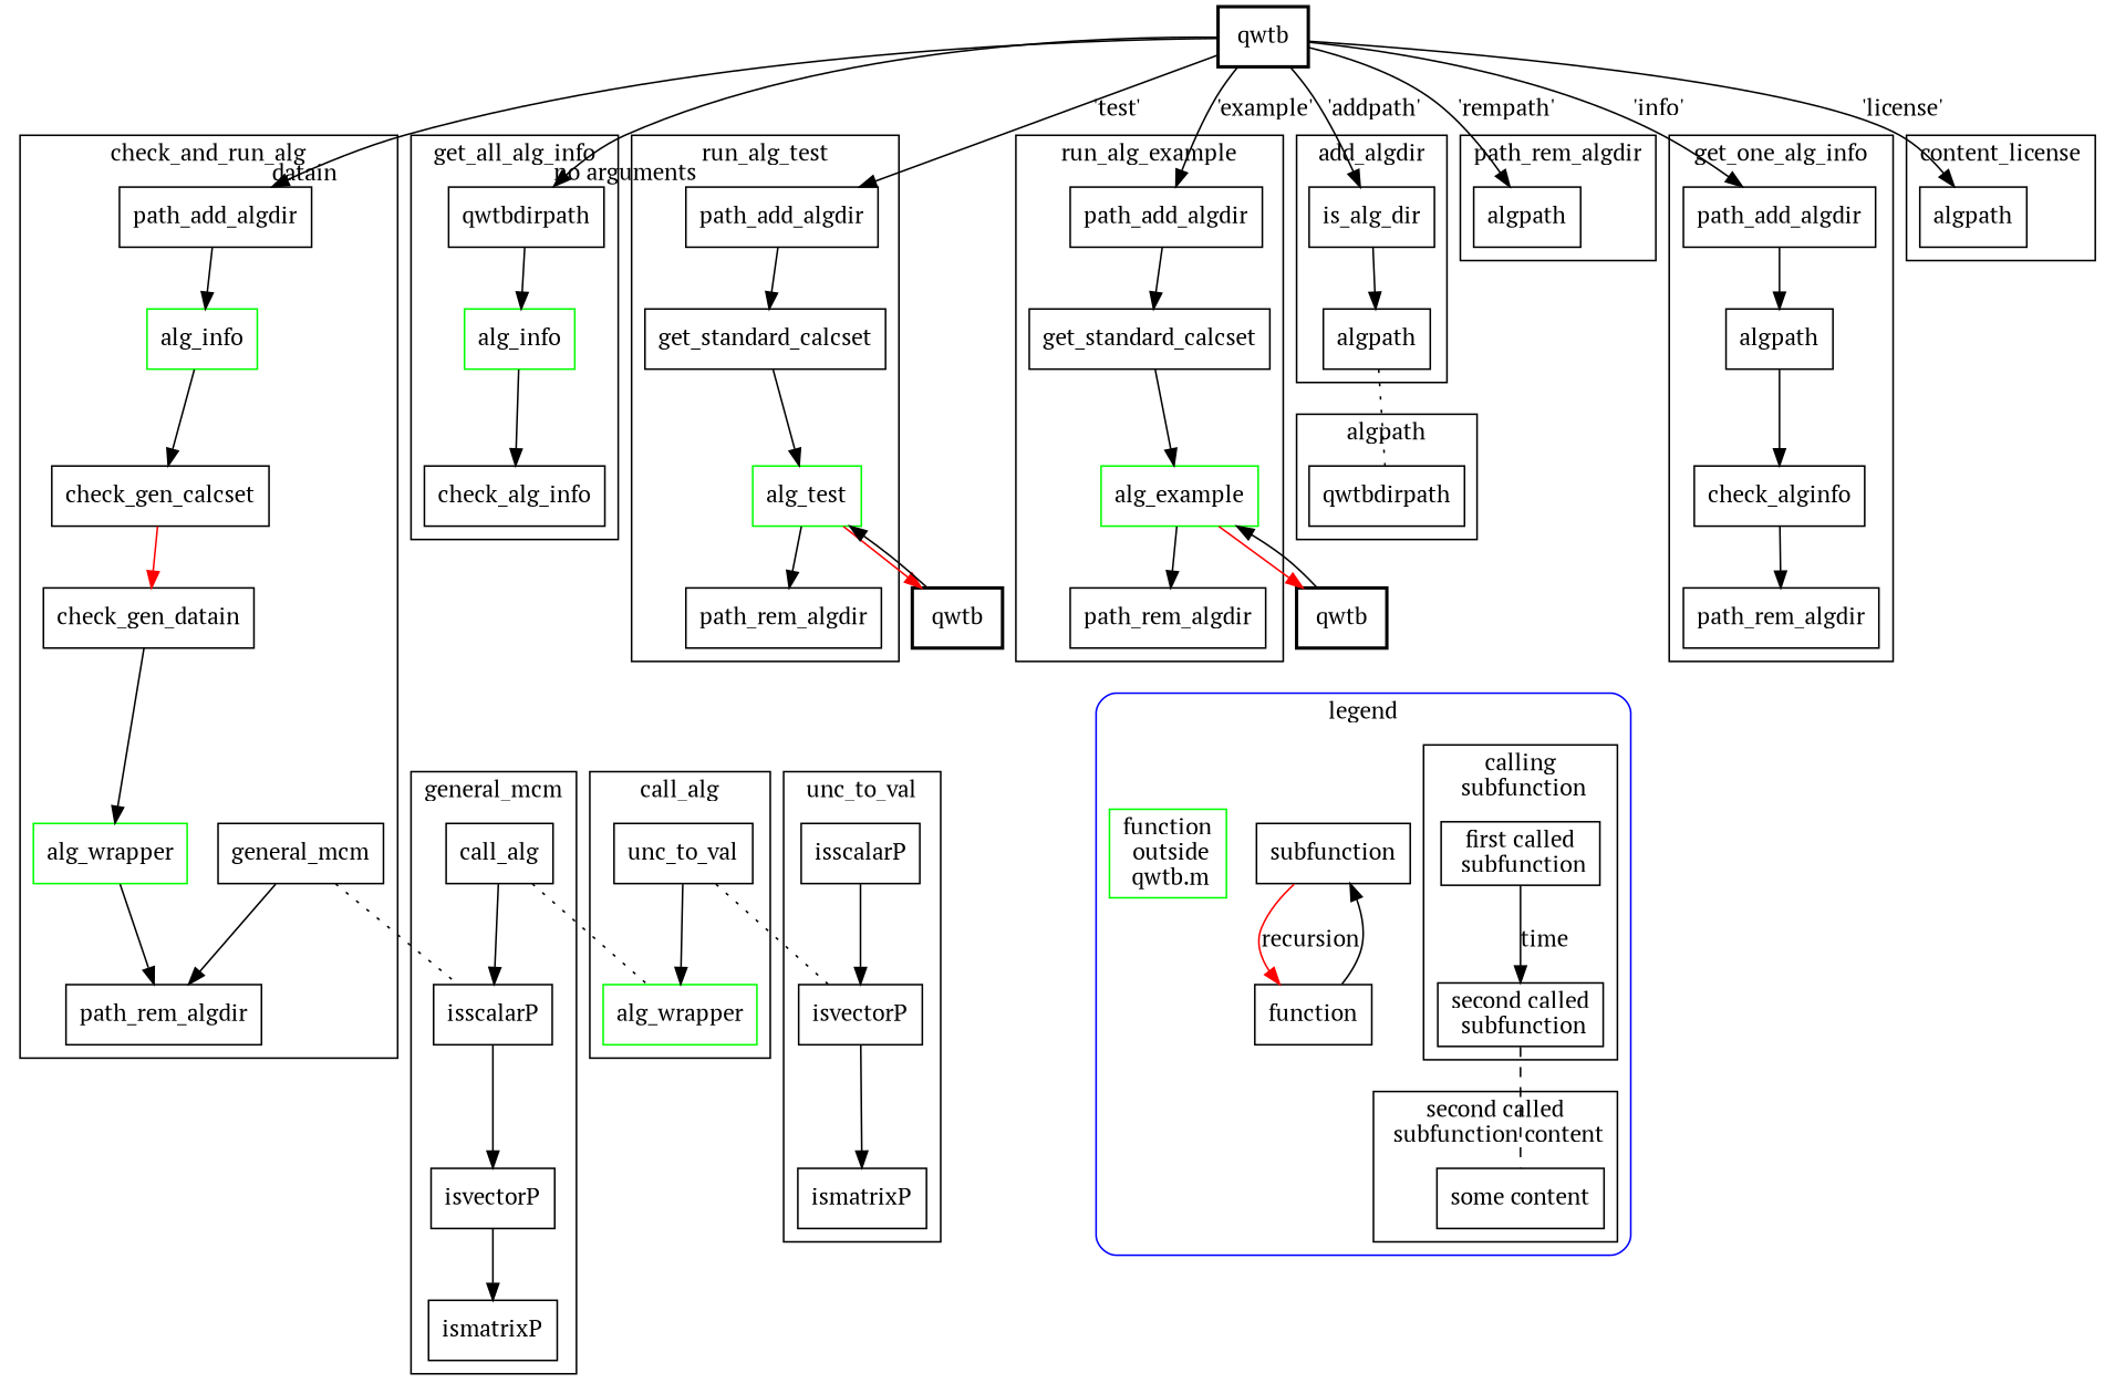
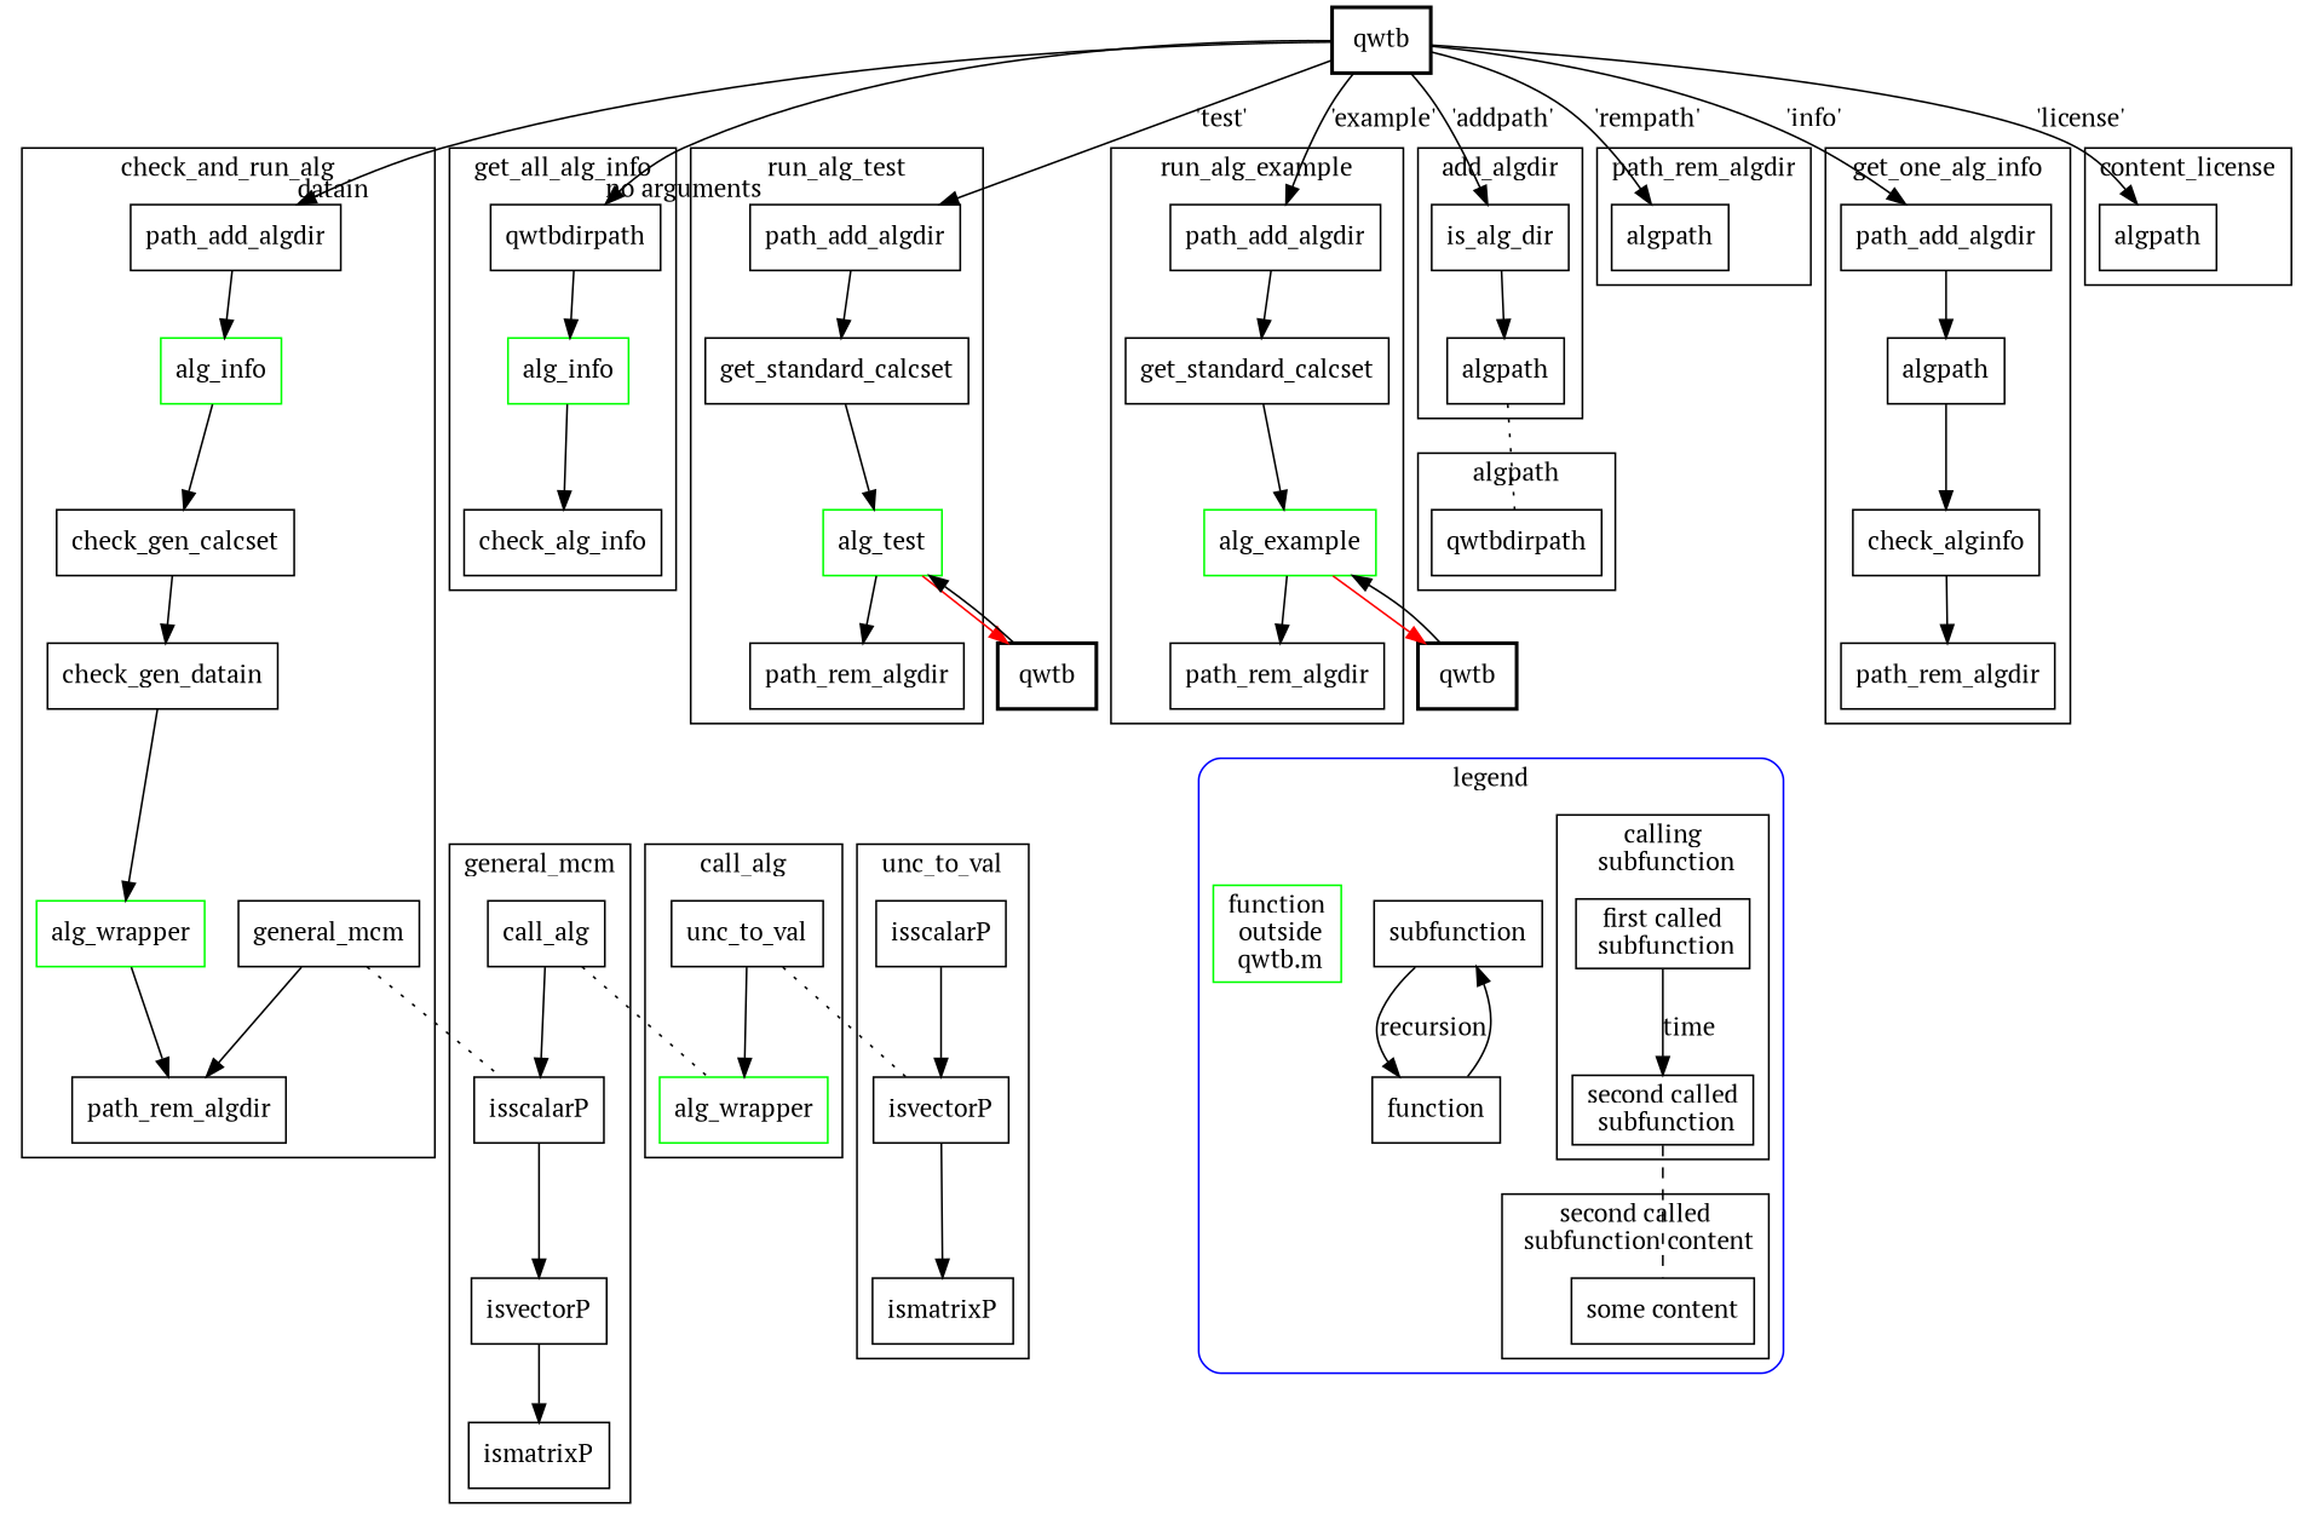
  digraph {
    compound=true
    fontname="PT Serif"
    ordering=out
    node [fontname="PT Serif" shape=box]
    edge [fontname="PT Serif"]
    n1 [label=path_add_algdir]
    n2 [color=green label=alg_info]
    n3 [label=check_gen_calcset]
    n4 [label=check_gen_datain]
    n5 [color=green label=alg_wrapper]
    n6 [label=general_mcm]
    n7 [label=path_rem_algdir]
    n8 [label=call_alg]
    n9 [label=isscalarP]
    n10 [label=isvectorP]
    n11 [label=ismatrixP]
    n12 [label=unc_to_val]
    n13 [color=green label=alg_wrapper]
    n14 [label=isscalarP]
    n15 [label=isvectorP]
    n16 [label=ismatrixP]
    n17 [label=qwtbdirpath]
    n18 [color=green label=alg_info]
    n19 [label=check_alg_info]
    n20 [label=path_add_algdir]
    n21 [label=get_standard_calcset]
    n22 [color=green label=alg_test]
    n23 [label=path_rem_algdir]
    n24 [label=path_add_algdir]
    n25 [label=get_standard_calcset]
    n26 [color=green label=alg_example]
    n27 [label=path_rem_algdir]
    n28 [label=is_alg_dir]
    n29 [label=algpath]
    n30 [label=qwtbdirpath]
    n31 [label=algpath]
    n32 [label=path_add_algdir]
    n33 [label=algpath]
    n34 [label=check_alginfo]
    n35 [label=path_rem_algdir]
    n36 [label=algpath]
    "first called\n subfunction"
    "second called\n subfunction"
    "some content"
    subfunction
    function
    n42 [color=green label="function\n outside\n qwtb.m"]
    n43 [label=qwtb style=bold]
    n44 [label=qwtb style=bold]
    n45 [label=qwtb style=bold]
    subgraph cluster_1 {
      label=check_and_run_alg
      n1
      n2
      n3
      n4
      n5
      n6
      n7
    }
    subgraph cluster_2 {
      label=general_mcm
      n8
      n9
      n10
      n11
    }
    subgraph cluster_3 {
      label=call_alg
      n12
      n13
    }
    subgraph cluster_4 {
      label=unc_to_val
      n14
      n15
      n16
    }
    subgraph cluster_5 {
      label=get_all_alg_info
      n17
      n18
      n19
    }
    subgraph cluster_6 {
      label=run_alg_test
      n20
      n21
      n22
      n23
    }
    subgraph cluster_7 {
      label=run_alg_example
      n24
      n25
      n26
      n27
    }
    subgraph cluster_8 {
      label=add_algdir
      n28
      n29
    }
    subgraph cluster_9 {
      label=algpath
      n30
    }
    subgraph cluster_10 {
      label=path_rem_algdir
      n31
    }
    subgraph cluster_11 {
      label=get_one_alg_info
      n32
      n33
      n34
      n35
    }
    subgraph cluster_12 {
      label=content_license
      n36
    }
    subgraph cluster_13 {
      color=blue
      label=legend
      style=rounded
      subfunction
      function
      n42
      subgraph cluster_14 {
        color=black
        label="calling\n subfunction"
        style=box
        "first called\n subfunction"
        "second called\n subfunction"
      }
      subgraph cluster_15 {
        color=black
        label="second called\n subfunction content"
        style=box
        "some content"
      }
    }
    n1 -> n2
    n2 -> n3
-   n3 -> n4 [color=red]
+   n3 -> n4
    n4 -> n5
    n5 -> n7
    n6 -> n7
    n6 -> n9 [arrowhead=none style=dotted]
    n8 -> n9
    n8 -> n13 [arrowhead=none style=dotted]
    n9 -> n10
    n10 -> n11
    n12 -> n13
    n12 -> n15 [arrowhead=none style=dotted]
    n14 -> n15
    n15 -> n16
    n17 -> n18
    n18 -> n19
    n20 -> n21
    n21 -> n22
    n22 -> n23
    n22 -> n43 [color=red]
    n24 -> n25
    n25 -> n26
    n26 -> n27
    n26 -> n44 [color=red]
    n27 -> n42 [style=invis]
    n28 -> n29
    n29 -> n30 [arrowhead=none style=dotted]
    n32 -> n33
    n33 -> n34
    n34 -> n35
    "first called\n subfunction" -> "second called\n subfunction" [label=time]
    "second called\n subfunction" -> "some content" [arrowhead=none style=dashed]
-   subfunction -> function [color=red label=recursion]
+   subfunction -> function [color=black label=recursion]
    function -> subfunction
    n43 -> n22
    n44 -> n26
    n45 -> n1 [headlabel=datain]
    n45 -> n17 [headlabel="no arguments"]
    n45 -> n20 [label="'test'"]
    n45 -> n24 [label="'example'"]
    n45 -> n28 [label="'addpath'"]
    n45 -> n31 [label="'rempath'"]
    n45 -> n32 [label="'info'"]
    n45 -> n36 [label="'license'"]
  }
